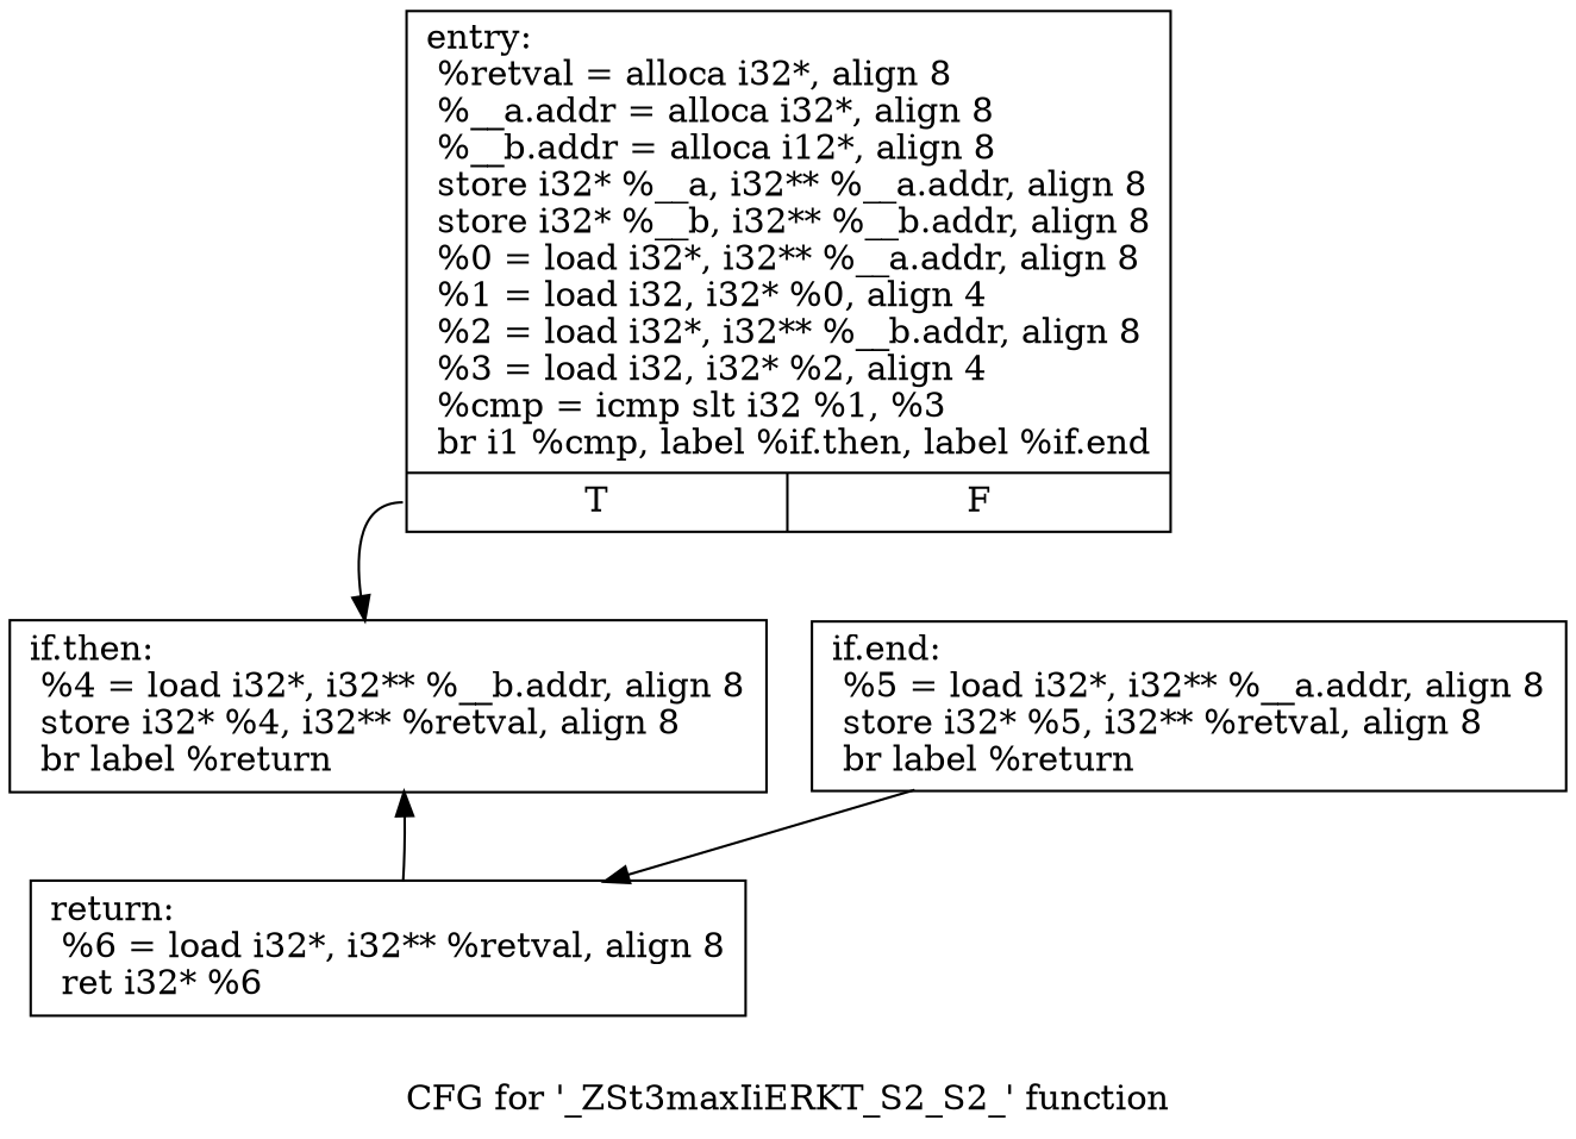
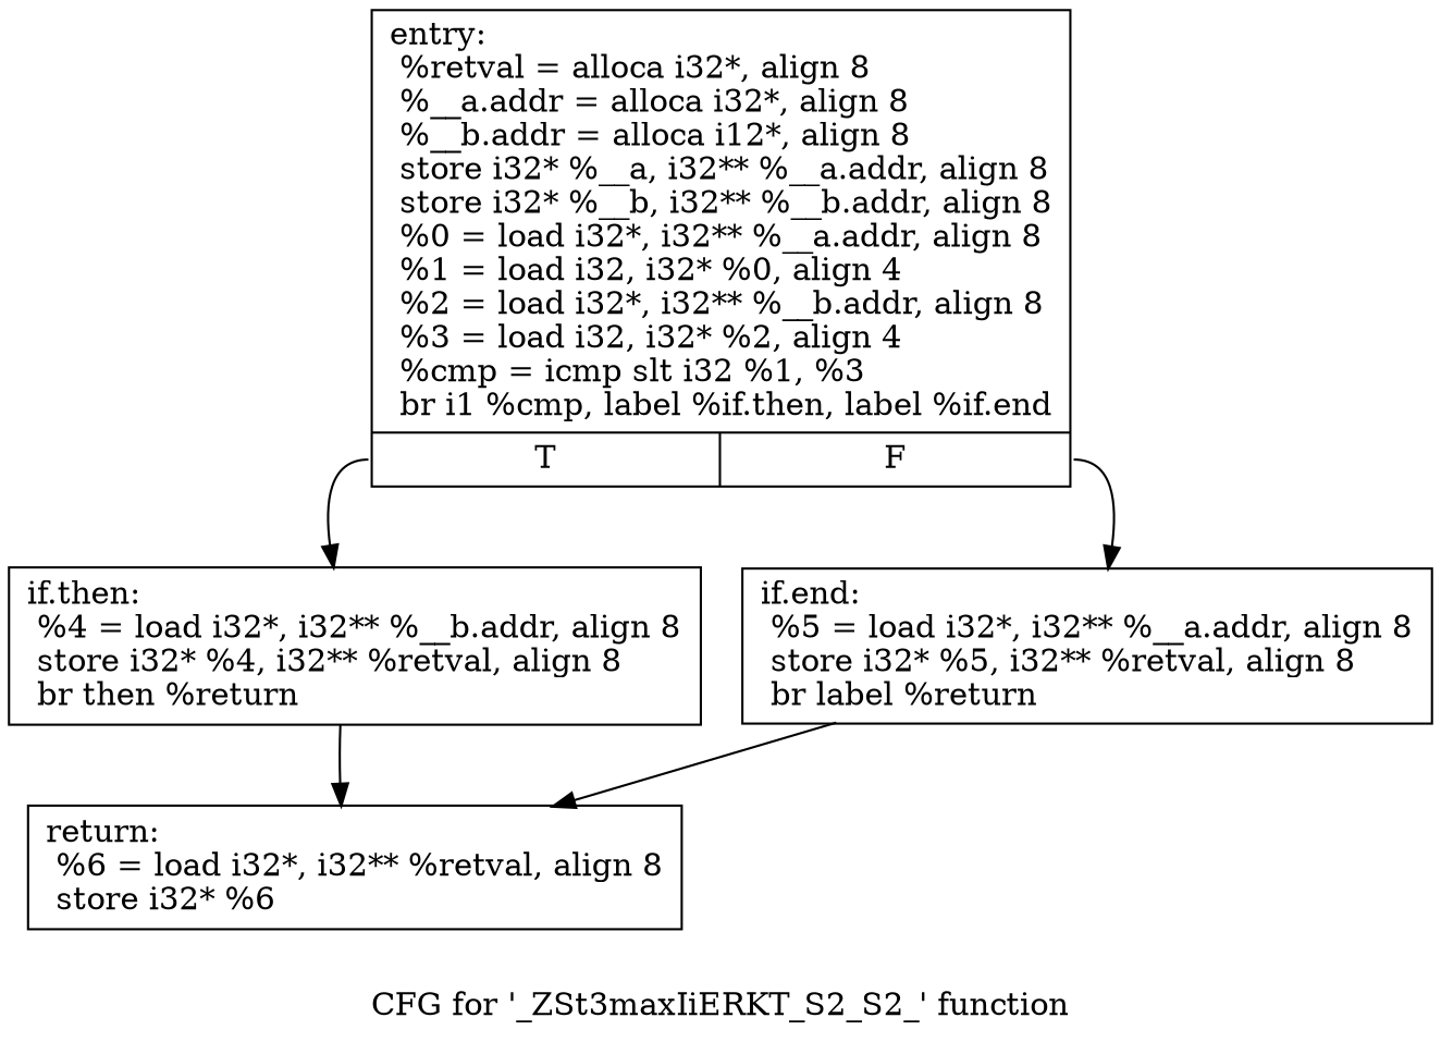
  digraph {
    label="CFG for '_ZSt3maxIiERKT_S2_S2_' function"
    node [shape=record]
    n1 [label="{entry:\l  %retval = alloca i32*, align 8\l  %__a.addr = alloca i32*, align 8\l  %__b.addr = alloca i12*, align 8\l  store i32* %__a, i32** %__a.addr, align 8\l  store i32* %__b, i32** %__b.addr, align 8\l  %0 = load i32*, i32** %__a.addr, align 8\l  %1 = load i32, i32* %0, align 4\l  %2 = load i32*, i32** %__b.addr, align 8\l  %3 = load i32, i32* %2, align 4\l  %cmp = icmp slt i32 %1, %3\l  br i1 %cmp, label %if.then, label %if.end\l|{<s0>T|<s1>F}}"]
-   n2 [label="{if.then:                                          \l  %4 = load i32*, i32** %__b.addr, align 8\l  store i32* %4, i32** %retval, align 8\l  br label %return\l}"]
+   n2 [label="{if.then:                                          \l  %4 = load i32*, i32** %__b.addr, align 8\l  store i32* %4, i32** %retval, align 8\l  br then %return\l}"]
    n3 [label="{if.end:                                           \l  %5 = load i32*, i32** %__a.addr, align 8\l  store i32* %5, i32** %retval, align 8\l  br label %return\l}"]
-   n4 [label="{return:                                           \l  %6 = load i32*, i32** %retval, align 8\l  ret i32* %6\l}"]
+   n4 [label="{return:                                           \l  %6 = load i32*, i32** %retval, align 8\l  store i32* %6\l}"]
    n1 -> n2 [tailport=s0]
-   n4 -> n2
+   n1 -> n3 [tailport=s1]
+   n2 -> n4
    n3 -> n4
  }
